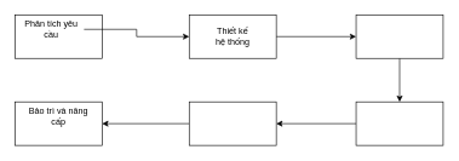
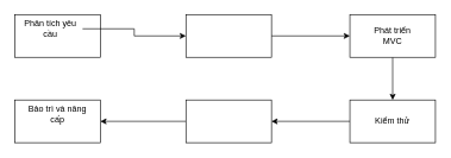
  <mxCell id="0" />
  <mxCell id="1" parent="0" />
  <mxCell id="2" value="" style="rounded=0;whiteSpace=wrap;html=1;" parent="1" vertex="1"><mxGeometry x="20" y="20" width="120" height="60" as="geometry" /></mxCell>
  <mxCell id="3" style="edgeStyle=orthogonalEdgeStyle;rounded=0;orthogonalLoop=1;jettySize=auto;html=1;entryX=0.5;entryY=0;entryDx=0;entryDy=0;" parent="1" source="4" target="11" edge="1"><mxGeometry relative="1" as="geometry" /></mxCell>
  <mxCell id="4" value="" style="rounded=0;whiteSpace=wrap;html=1;" parent="1" vertex="1"><mxGeometry x="490" y="20" width="120" height="60" as="geometry" /></mxCell>
  <mxCell id="5" style="edgeStyle=orthogonalEdgeStyle;rounded=0;orthogonalLoop=1;jettySize=auto;html=1;entryX=0;entryY=0.5;entryDx=0;entryDy=0;" parent="1" source="6" target="4" edge="1"><mxGeometry relative="1" as="geometry" /></mxCell>
  <mxCell id="6" value="" style="rounded=0;whiteSpace=wrap;html=1;" parent="1" vertex="1"><mxGeometry x="260" y="20" width="120" height="60" as="geometry" /></mxCell>
  <mxCell id="7" value="" style="rounded=0;whiteSpace=wrap;html=1;" parent="1" vertex="1"><mxGeometry x="20" y="140" width="120" height="60" as="geometry" /></mxCell>
  <mxCell id="8" style="edgeStyle=orthogonalEdgeStyle;rounded=0;orthogonalLoop=1;jettySize=auto;html=1;entryX=1;entryY=0.5;entryDx=0;entryDy=0;" parent="1" source="9" target="7" edge="1"><mxGeometry relative="1" as="geometry" /></mxCell>
  <mxCell id="9" value="" style="rounded=0;whiteSpace=wrap;html=1;" parent="1" vertex="1"><mxGeometry x="260" y="140" width="120" height="60" as="geometry" /></mxCell>
  <mxCell id="10" style="edgeStyle=orthogonalEdgeStyle;rounded=0;orthogonalLoop=1;jettySize=auto;html=1;entryX=1;entryY=0.5;entryDx=0;entryDy=0;" parent="1" source="11" target="9" edge="1"><mxGeometry relative="1" as="geometry" /></mxCell>
  <mxCell id="11" value="" style="rounded=0;whiteSpace=wrap;html=1;" parent="1" vertex="1"><mxGeometry x="490" y="140" width="120" height="60" as="geometry" /></mxCell>
  <mxCell id="12" style="edgeStyle=orthogonalEdgeStyle;rounded=0;orthogonalLoop=1;jettySize=auto;html=1;entryX=0;entryY=0.5;entryDx=0;entryDy=0;" parent="1" source="13" target="6" edge="1"><mxGeometry relative="1" as="geometry" /></mxCell>
  <mxCell id="13" value="Phân tích yêu cầu" style="text;html=1;align=center;verticalAlign=middle;whiteSpace=wrap;rounded=0;" parent="1" vertex="1"><mxGeometry x="25" y="25" width="90" height="30" as="geometry" /></mxCell>
- <mxCell id="14" value="Thiết kế hệ thống" style="text;html=1;align=center;verticalAlign=middle;whiteSpace=wrap;rounded=0;" parent="1" vertex="1"><mxGeometry x="290" y="35" width="60" height="30" as="geometry" /></mxCell>
+ <mxCell id="15" value="Phát triển MVC" style="text;html=1;align=center;verticalAlign=middle;whiteSpace=wrap;rounded=0;" parent="1" vertex="1"><mxGeometry x="520" y="35" width="60" height="30" as="geometry" /></mxCell>
+ <mxCell id="16" value="Kiểm thử" style="text;html=1;align=center;verticalAlign=middle;whiteSpace=wrap;rounded=0;" parent="1" vertex="1"><mxGeometry x="520" y="155" width="60" height="30" as="geometry" /></mxCell>
  <mxCell id="17" value="Bảo trì và nâng cấp" style="text;html=1;align=center;verticalAlign=middle;whiteSpace=wrap;rounded=0;" parent="1" vertex="1"><mxGeometry x="30" y="145" width="100" height="30" as="geometry" /></mxCell>
